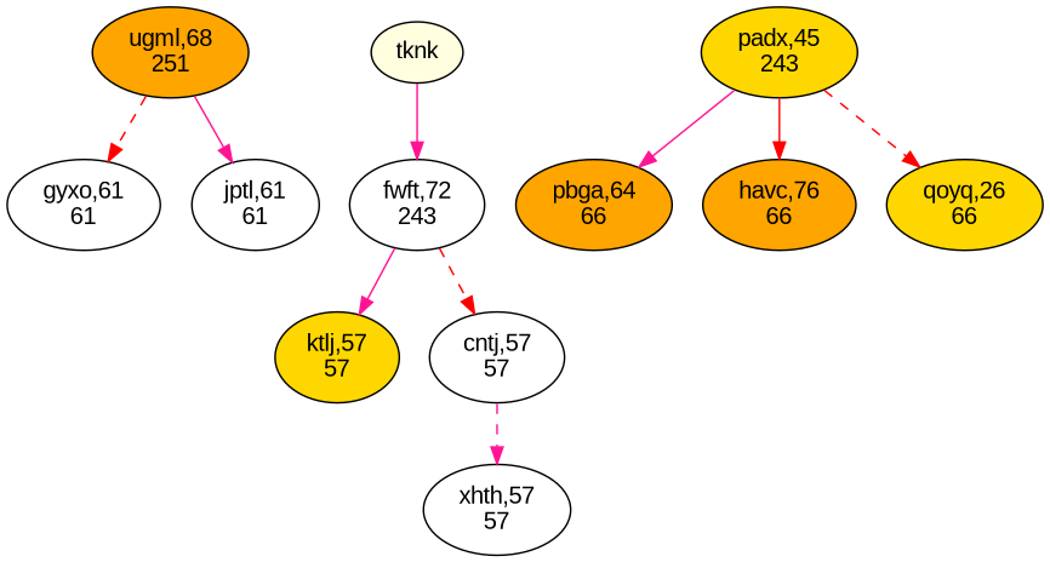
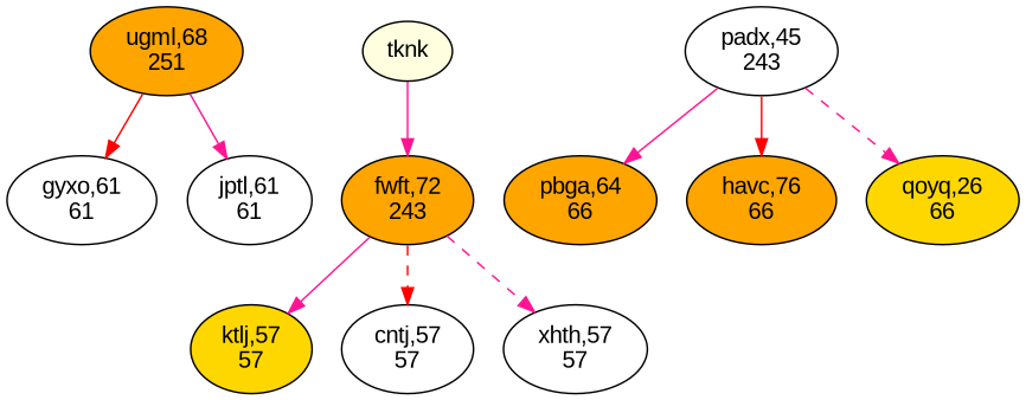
  digraph {
    fontname="Liberation Sans"
    rankdir=TB
    node [fillcolor=white fontname="Liberation Sans" style=filled]
    edge [color=deeppink fontname="Liberation Sans" style=solid]
    n1 [label="gyxo,61\n61"]
    n2 [fillcolor=orange label="ugml,68\n251"]
    n3 [label="jptl,61\n61"]
    n4 [fillcolor=gold label="ktlj,57\n57"]
-   n5 [label="fwft,72\n243"]
+   n5 [fillcolor=orange label="fwft,72\n243"]
    n6 [label="cntj,57\n57"]
    n7 [label="xhth,57\n57"]
    n8 [fillcolor=orange label="pbga,64\n66"]
-   n9 [fillcolor=gold label="padx,45\n243"]
+   n9 [label="padx,45\n243"]
    n10 [fillcolor=orange label="havc,76\n66"]
    n11 [fillcolor=gold label="qoyq,26\n66"]
    tknk [fillcolor=lightyellow]
-   n2 -> n1 [color=red style=dashed]
+   n2 -> n1 [color=red]
    n2 -> n3
    n5 -> n4
    n5 -> n6 [color=red style=dashed]
-   n6 -> n7 [style=dashed]
+   n5 -> n7 [style=dashed]
    n9 -> n8
    n9 -> n10 [color=red]
-   n9 -> n11 [color=red style=dashed]
+   n9 -> n11 [style=dashed]
    tknk -> n5
  }
